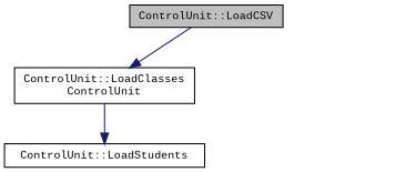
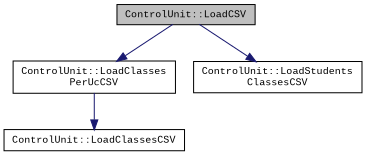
  digraph {
    fontname="Liberation Mono"
    rankdir=TB
    node [color=black fillcolor=white fontname="Liberation Mono" fontsize=10 shape=record style=filled]
    edge [color=midnightblue fontname="Liberation Mono" fontsize=10 labelfontname=Helvetica labelfontsize=10 style=solid]
    n1 [fillcolor=grey75 fontcolor=black height=0.2 label="ControlUnit::LoadCSV" width=0.4]
-   n2 [height=0.2 label="ControlUnit::LoadClasses\lControlUnit" width=0.4]
-   n4 [height=0.2 label="ControlUnit::LoadStudents" width=0.4]
+   n2 [height=0.2 label="ControlUnit::LoadClasses\lPerUcCSV" width=0.4]
+   n3 [height=0.2 label="ControlUnit::LoadStudents\lClassesCSV" width=0.4]
+   n4 [height=0.2 label="ControlUnit::LoadClassesCSV" width=0.4]
    n1 -> n2
+   n1 -> n3
    n2 -> n4
  }
